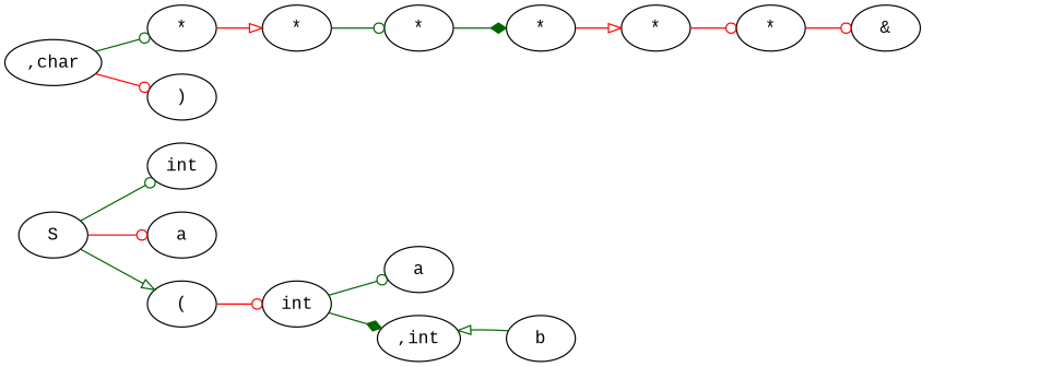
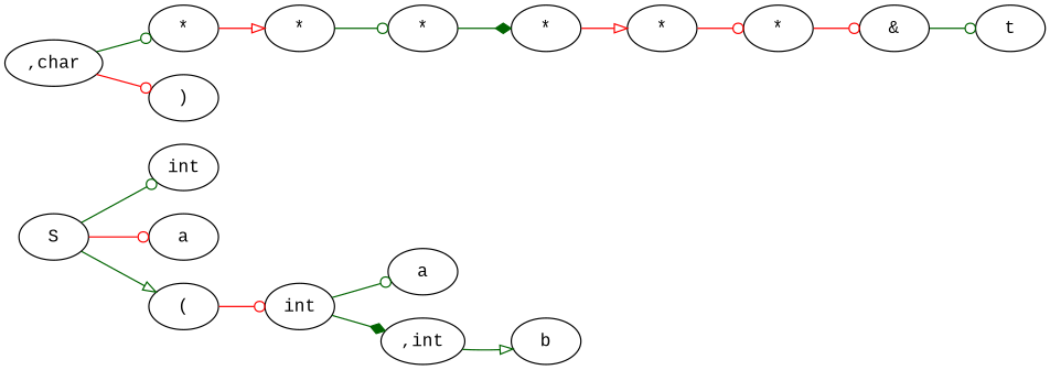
  digraph {
    fontname="Liberation Mono"
    rankdir=LR
    node [fontname="Liberation Mono"]
    edge [arrowhead=odot color=darkgreen fontname="Liberation Mono"]
    n1 [label=S]
    n2 [label=int]
    n3 [label=a]
    n4 [label="("]
    n5 [label=int]
    n6 [label=a]
    n7 [label=",int"]
    n8 [label=b]
    n9 [label=",char"]
    n10 [label="*"]
    n11 [label=")"]
    n12 [label="*"]
    n13 [label="*"]
    n14 [label="*"]
    n15 [label="*"]
    n16 [label="*"]
    n17 [label="&"]
+   n18 [label=t]
    n1 -> n2
    n1 -> n3 [color=red]
    n1 -> n4 [arrowhead=onormal]
    n4 -> n5 [color=red]
    n5 -> n6
    n5 -> n7 [arrowhead=diamond]
-   n8 -> n7 [arrowhead=onormal]
+   n7 -> n8 [arrowhead=onormal]
    n9 -> n10
    n9 -> n11 [color=red]
    n10 -> n12 [arrowhead=onormal color=red]
    n12 -> n13
    n13 -> n14 [arrowhead=diamond]
    n14 -> n15 [arrowhead=onormal color=red]
    n15 -> n16 [color=red]
    n16 -> n17 [color=red]
+   n17 -> n18
  }
